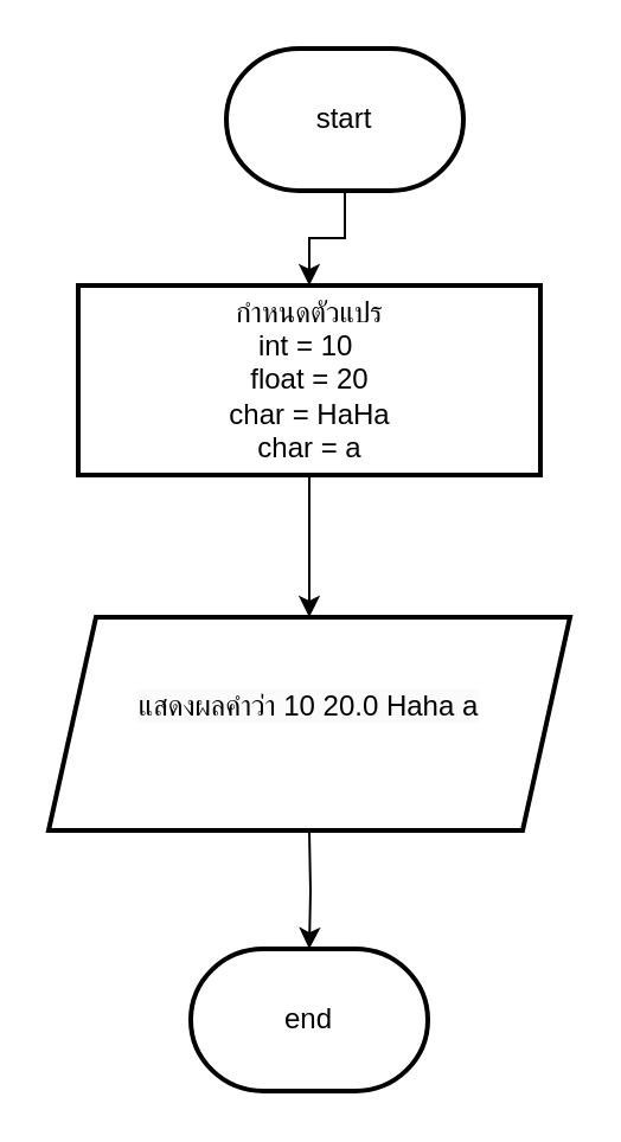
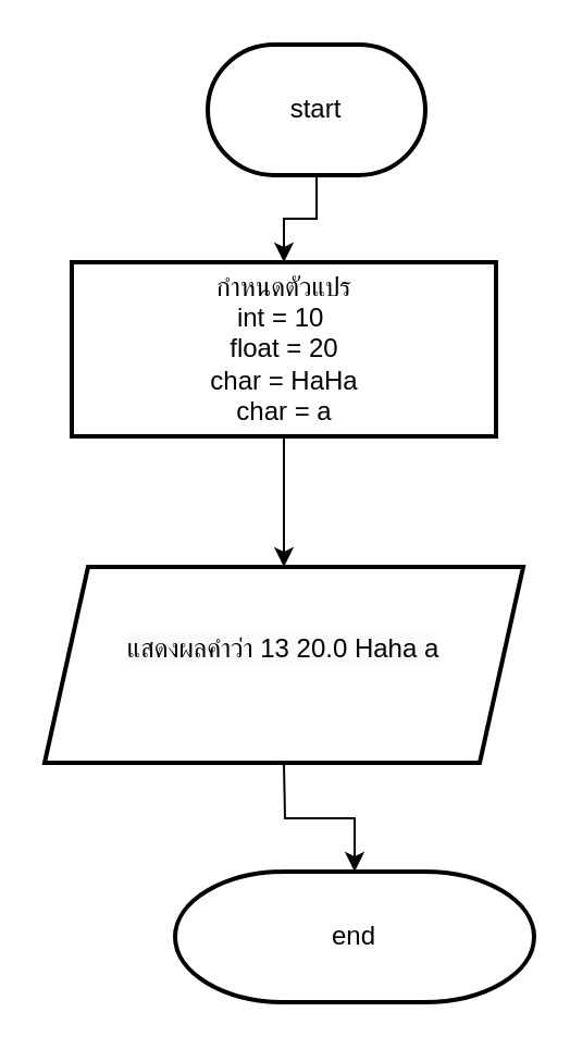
  <mxCell id="0" />
  <mxCell id="1" parent="0" />
  <mxCell id="2" value="" style="edgeStyle=orthogonalEdgeStyle;rounded=0;orthogonalLoop=1;jettySize=auto;html=1;" edge="1" parent="1" source="3" target="5"><mxGeometry relative="1" as="geometry" /></mxCell>
  <mxCell id="3" value="start" style="strokeWidth=2;html=1;shape=mxgraph.flowchart.terminator;whiteSpace=wrap;" vertex="1" parent="1"><mxGeometry x="95" y="20" width="100" height="60" as="geometry" /></mxCell>
  <mxCell id="4" value="" style="edgeStyle=orthogonalEdgeStyle;rounded=0;orthogonalLoop=1;jettySize=auto;html=1;" edge="1" parent="1" source="5" target="8"><mxGeometry relative="1" as="geometry" /></mxCell>
  <mxCell id="5" value="กำหนดตัวแปร&lt;div&gt;int = 10&amp;nbsp;&lt;/div&gt;&lt;div&gt;float = 20&lt;/div&gt;&lt;div&gt;char = HaHa&lt;/div&gt;&lt;div&gt;char = a&lt;/div&gt;" style="whiteSpace=wrap;html=1;strokeWidth=2;" vertex="1" parent="1"><mxGeometry x="32.5" y="120" width="195" height="80" as="geometry" /></mxCell>
  <mxCell id="6" value="" style="edgeStyle=orthogonalEdgeStyle;rounded=0;orthogonalLoop=1;jettySize=auto;html=1;" edge="1" parent="1" target="7"><mxGeometry relative="1" as="geometry"><mxPoint x="130" y="350" as="sourcePoint" /></mxGeometry></mxCell>
- <mxCell id="7" value="end" style="strokeWidth=2;html=1;shape=mxgraph.flowchart.terminator;whiteSpace=wrap;" vertex="1" parent="1"><mxGeometry x="80" y="400" width="100" height="60" as="geometry" /></mxCell>
- <mxCell id="8" value="&#10;&lt;span style=&quot;color: rgb(0, 0, 0); font-family: Helvetica; font-size: 12px; font-style: normal; font-variant-ligatures: normal; font-variant-caps: normal; font-weight: 400; letter-spacing: normal; orphans: 2; text-align: center; text-indent: 0px; text-transform: none; widows: 2; word-spacing: 0px; -webkit-text-stroke-width: 0px; white-space: normal; background-color: rgb(251, 251, 251); text-decoration-thickness: initial; text-decoration-style: initial; text-decoration-color: initial; display: inline !important; float: none;&quot;&gt;แสดงผลคำว่า&amp;nbsp;10 20.0 Haha a&lt;/span&gt;&#10;&#10;" style="shape=parallelogram;perimeter=parallelogramPerimeter;whiteSpace=wrap;html=1;fixedSize=1;strokeWidth=2;" vertex="1" parent="1"><mxGeometry x="20" y="260" width="220" height="90" as="geometry" /></mxCell>
+ <mxCell id="7" value="end" style="strokeWidth=2;html=1;shape=mxgraph.flowchart.terminator;whiteSpace=wrap;" vertex="1" parent="1"><mxGeometry x="80" y="400" width="165" height="60" as="geometry" /></mxCell>
+ <mxCell id="8" value="&#10;&lt;span style=&quot;color: rgb(0, 0, 0); font-family: Helvetica; font-size: 12px; font-style: normal; font-variant-ligatures: normal; font-variant-caps: normal; font-weight: 400; letter-spacing: normal; orphans: 2; text-align: center; text-indent: 0px; text-transform: none; widows: 2; word-spacing: 0px; -webkit-text-stroke-width: 0px; white-space: normal; background-color: rgb(251, 251, 251); text-decoration-thickness: initial; text-decoration-style: initial; text-decoration-color: initial; display: inline !important; float: none;&quot;&gt;แสดงผลคำว่า&amp;nbsp;13 20.0 Haha a&lt;/span&gt;&#10;&#10;" style="shape=parallelogram;perimeter=parallelogramPerimeter;whiteSpace=wrap;html=1;fixedSize=1;strokeWidth=2;" vertex="1" parent="1"><mxGeometry x="20" y="260" width="220" height="90" as="geometry" /></mxCell>
